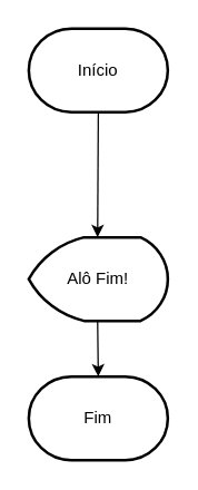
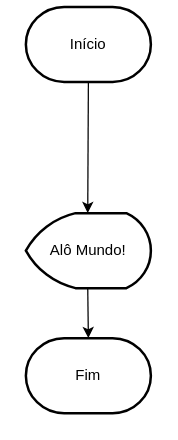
  <mxCell id="0" />
  <mxCell id="1" parent="0" />
- <mxCell id="2" value="Início" style="strokeWidth=2;html=1;shape=mxgraph.flowchart.terminator;whiteSpace=wrap;" parent="1" vertex="1"><mxGeometry x="20" y="20" width="100" height="60" as="geometry" /></mxCell>
+ <mxCell id="2" value="Início" style="strokeWidth=2;html=1;shape=mxgraph.flowchart.terminator;whiteSpace=wrap;" parent="1" vertex="1"><mxGeometry x="20" y="5" width="100" height="60" as="geometry" /></mxCell>
  <mxCell id="3" value="" style="endArrow=classic;html=1;rounded=0;exitX=0.5;exitY=1;exitDx=0;exitDy=0;exitPerimeter=0;" parent="1" source="2" edge="1"><mxGeometry width="50" height="50" relative="1" as="geometry"><mxPoint x="69.5" y="90" as="sourcePoint" /><mxPoint x="69.5" y="170" as="targetPoint" /></mxGeometry></mxCell>
- <mxCell id="4" value="Alô Fim!" style="strokeWidth=2;html=1;shape=mxgraph.flowchart.display;whiteSpace=wrap;" parent="1" vertex="1"><mxGeometry x="20" y="170" width="100" height="60" as="geometry" /></mxCell>
+ <mxCell id="4" value="Alô Mundo!" style="strokeWidth=2;html=1;shape=mxgraph.flowchart.display;whiteSpace=wrap;" parent="1" vertex="1"><mxGeometry x="20" y="170" width="100" height="60" as="geometry" /></mxCell>
  <mxCell id="5" value="Fim" style="strokeWidth=2;html=1;shape=mxgraph.flowchart.terminator;whiteSpace=wrap;" parent="1" vertex="1"><mxGeometry x="20" y="270" width="100" height="60" as="geometry" /></mxCell>
  <mxCell id="6" value="" style="endArrow=classic;html=1;rounded=0;entryX=0.5;entryY=0;entryDx=0;entryDy=0;entryPerimeter=0;" parent="1" target="5" edge="1"><mxGeometry width="50" height="50" relative="1" as="geometry"><mxPoint x="69.5" y="230" as="sourcePoint" /><mxPoint x="69.5" y="300" as="targetPoint" /></mxGeometry></mxCell>
